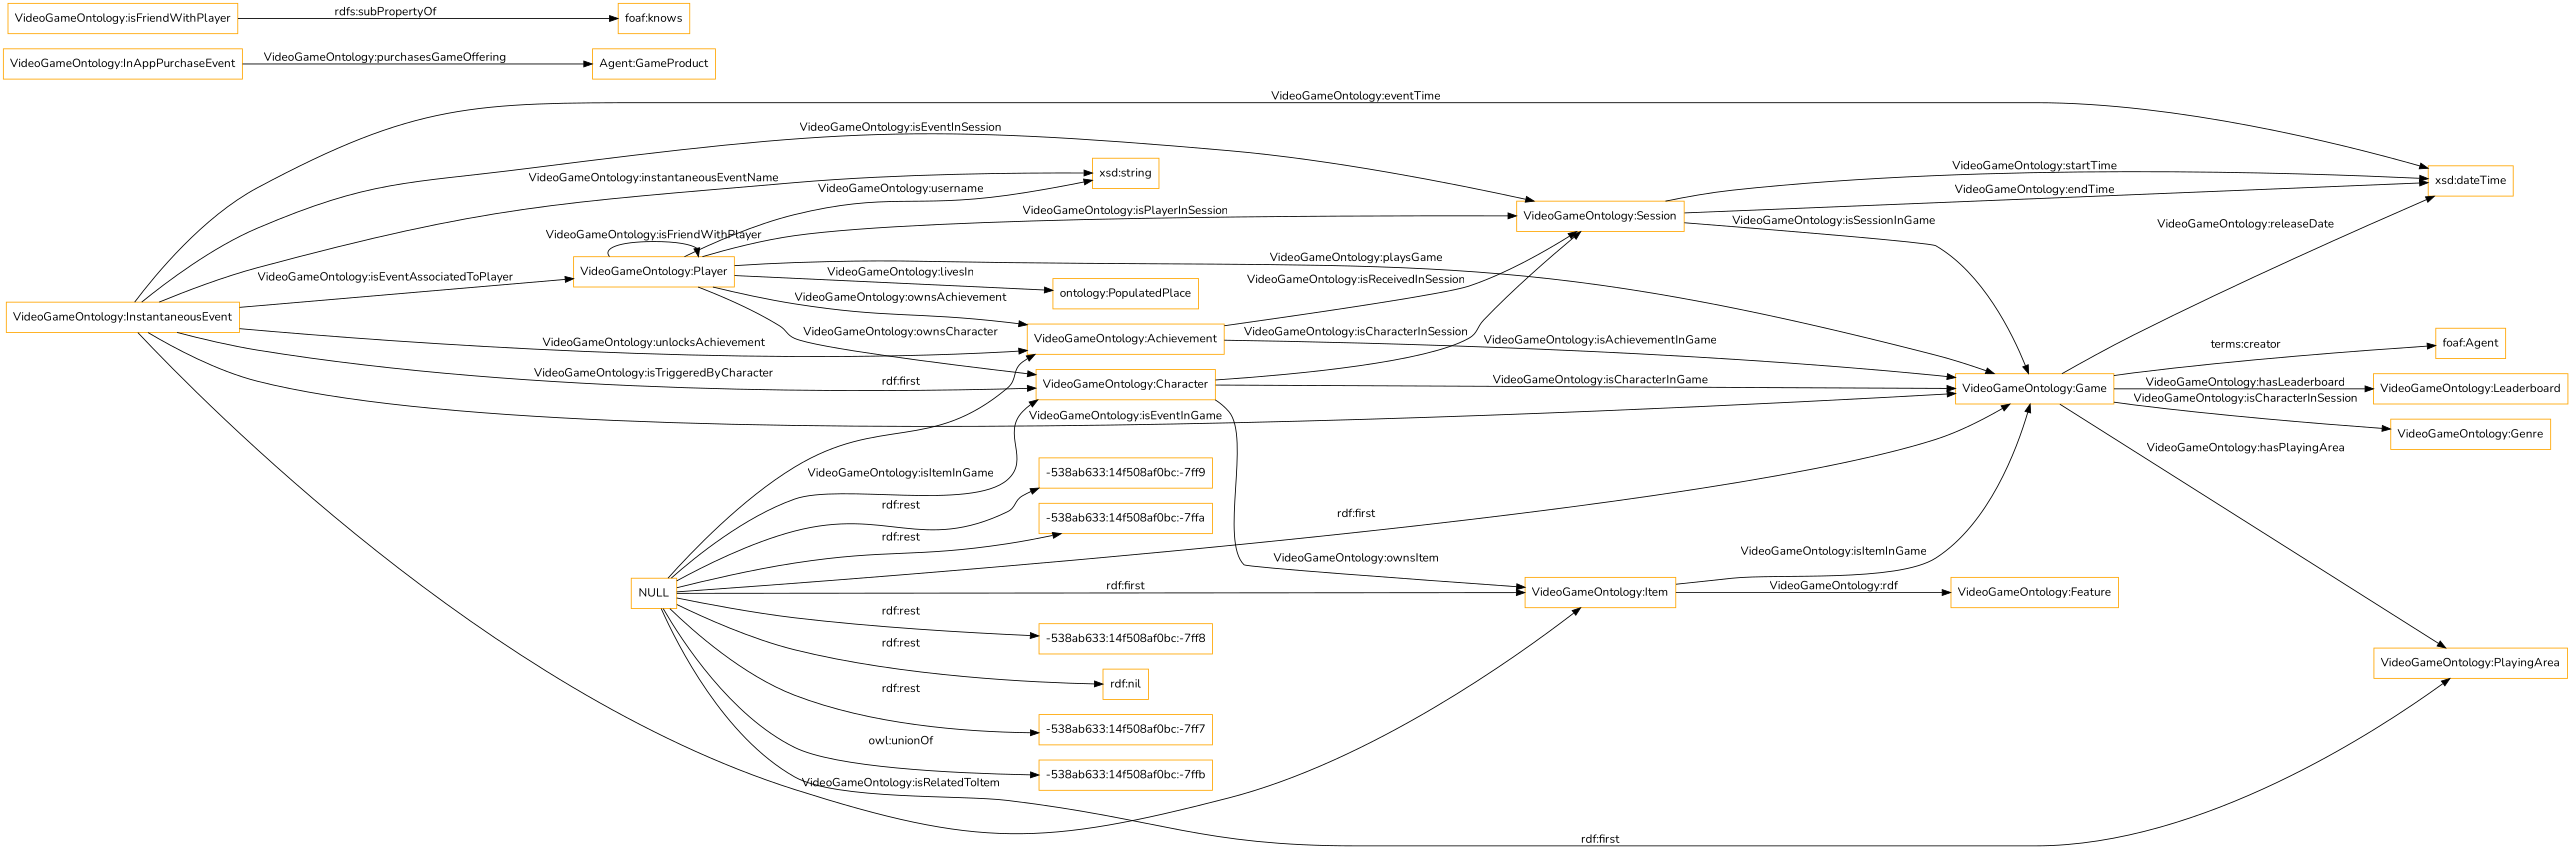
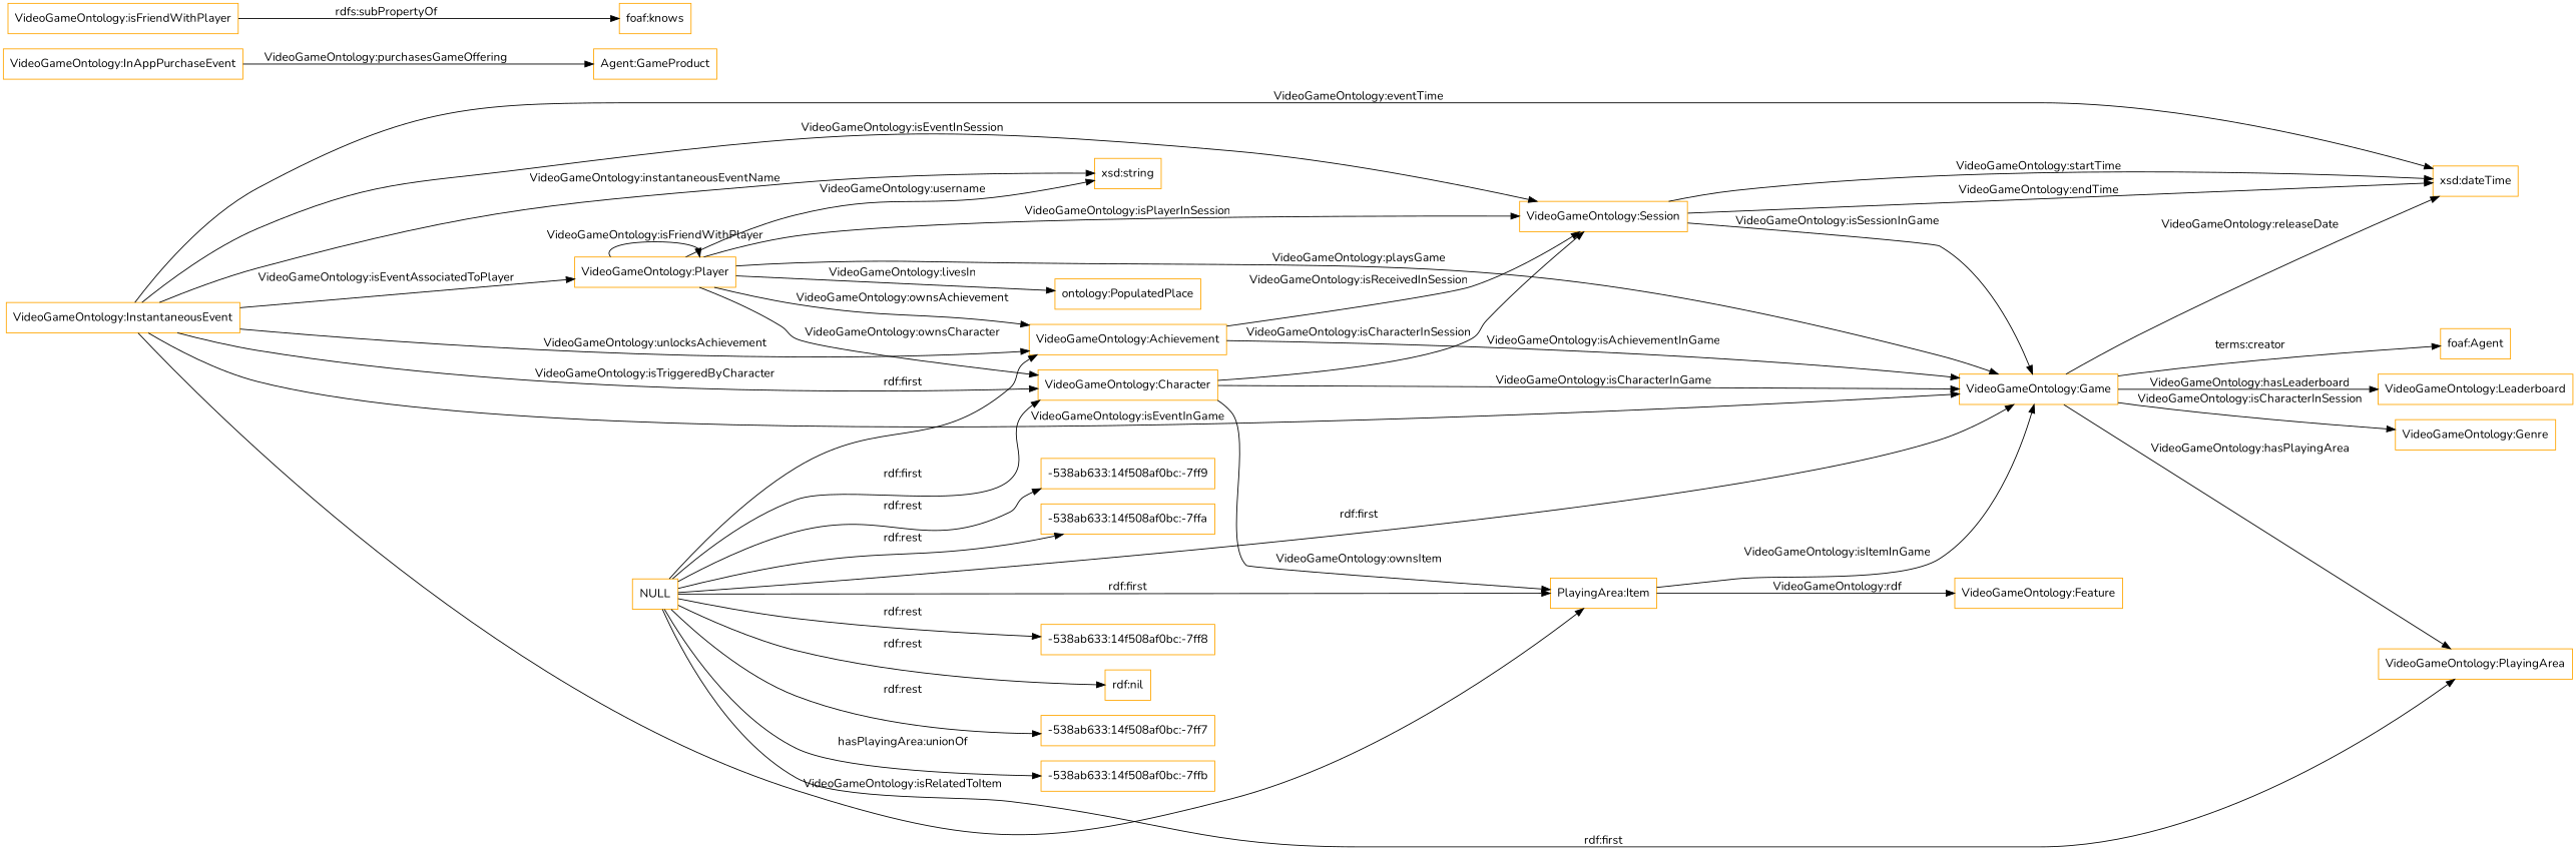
  digraph {
    fontname=Nunito
    rankdir=LR
    node [color=orange fontname=Nunito shape=rectangle]
    edge [fontname=Nunito]
-   "VideoGameOntology:Item"
+   "VideoGameOntology:Item" [label="PlayingArea:Item"]
    "VideoGameOntology:Feature"
    "VideoGameOntology:Game"
    "xsd:dateTime"
    "foaf:Agent"
    "VideoGameOntology:Leaderboard"
    "VideoGameOntology:Genre"
    "VideoGameOntology:PlayingArea"
    "VideoGameOntology:Achievement"
    "VideoGameOntology:Session"
    "VideoGameOntology:Character"
    "VideoGameOntology:Player"
    "ontology:PopulatedPlace"
    "xsd:string"
    "VideoGameOntology:InstantaneousEvent"
    n16 [label="Agent:GameProduct"]
    "VideoGameOntology:InAppPurchaseEvent"
    NULL
    "-538ab633:14f508af0bc:-7ffb"
    "-538ab633:14f508af0bc:-7ff9"
    "-538ab633:14f508af0bc:-7ffa"
    "-538ab633:14f508af0bc:-7ff8"
    "rdf:nil"
    "-538ab633:14f508af0bc:-7ff7"
    "VideoGameOntology:isFriendWithPlayer"
    "foaf:knows"
    "VideoGameOntology:Item" -> "VideoGameOntology:Feature" [label="VideoGameOntology:rdf"]
    "VideoGameOntology:Item" -> "VideoGameOntology:Game" [label="VideoGameOntology:isItemInGame"]
    "VideoGameOntology:Game" -> "xsd:dateTime" [label="VideoGameOntology:releaseDate"]
    "VideoGameOntology:Game" -> "foaf:Agent" [label="terms:creator"]
    "VideoGameOntology:Game" -> "VideoGameOntology:Leaderboard" [label="VideoGameOntology:hasLeaderboard"]
    "VideoGameOntology:Game" -> "VideoGameOntology:Genre" [label="VideoGameOntology:isCharacterInSession"]
    "VideoGameOntology:Game" -> "VideoGameOntology:PlayingArea" [label="VideoGameOntology:hasPlayingArea"]
    "VideoGameOntology:Achievement" -> "VideoGameOntology:Game" [label="VideoGameOntology:isAchievementInGame"]
    "VideoGameOntology:Achievement" -> "VideoGameOntology:Session" [label="VideoGameOntology:isReceivedInSession"]
    "VideoGameOntology:Session" -> "VideoGameOntology:Game" [label="VideoGameOntology:isSessionInGame"]
    "VideoGameOntology:Session" -> "xsd:dateTime" [label="VideoGameOntology:startTime"]
    "VideoGameOntology:Session" -> "xsd:dateTime" [label="VideoGameOntology:endTime"]
    "VideoGameOntology:Character" -> "VideoGameOntology:Item" [label="VideoGameOntology:ownsItem"]
    "VideoGameOntology:Character" -> "VideoGameOntology:Game" [label="VideoGameOntology:isCharacterInGame"]
    "VideoGameOntology:Character" -> "VideoGameOntology:Session" [label="VideoGameOntology:isCharacterInSession"]
    "VideoGameOntology:Player" -> "VideoGameOntology:Game" [label="VideoGameOntology:playsGame"]
    "VideoGameOntology:Player" -> "VideoGameOntology:Achievement" [label="VideoGameOntology:ownsAchievement"]
    "VideoGameOntology:Player" -> "VideoGameOntology:Session" [label="VideoGameOntology:isPlayerInSession"]
    "VideoGameOntology:Player" -> "VideoGameOntology:Character" [label="VideoGameOntology:ownsCharacter"]
    "VideoGameOntology:Player" -> "VideoGameOntology:Player" [label="VideoGameOntology:isFriendWithPlayer"]
    "VideoGameOntology:Player" -> "ontology:PopulatedPlace" [label="VideoGameOntology:livesIn"]
    "VideoGameOntology:Player" -> "xsd:string" [label="VideoGameOntology:username"]
    "VideoGameOntology:InstantaneousEvent" -> "VideoGameOntology:Item" [label="VideoGameOntology:isRelatedToItem"]
    "VideoGameOntology:InstantaneousEvent" -> "VideoGameOntology:Game" [label="VideoGameOntology:isEventInGame"]
    "VideoGameOntology:InstantaneousEvent" -> "xsd:dateTime" [label="VideoGameOntology:eventTime"]
    "VideoGameOntology:InstantaneousEvent" -> "VideoGameOntology:Achievement" [label="VideoGameOntology:unlocksAchievement"]
    "VideoGameOntology:InstantaneousEvent" -> "VideoGameOntology:Session" [label="VideoGameOntology:isEventInSession"]
    "VideoGameOntology:InstantaneousEvent" -> "VideoGameOntology:Character" [label="VideoGameOntology:isTriggeredByCharacter"]
    "VideoGameOntology:InstantaneousEvent" -> "VideoGameOntology:Player" [label="VideoGameOntology:isEventAssociatedToPlayer"]
    "VideoGameOntology:InstantaneousEvent" -> "xsd:string" [label="VideoGameOntology:instantaneousEventName"]
    "VideoGameOntology:InAppPurchaseEvent" -> n16 [label="VideoGameOntology:purchasesGameOffering"]
    NULL -> "VideoGameOntology:Item" [label="rdf:first"]
    NULL -> "VideoGameOntology:Game" [label="rdf:first"]
    NULL -> "VideoGameOntology:PlayingArea" [label="rdf:first"]
    NULL -> "VideoGameOntology:Achievement" [label="rdf:first"]
-   NULL -> "VideoGameOntology:Character" [label="VideoGameOntology:isItemInGame"]
-   NULL -> "-538ab633:14f508af0bc:-7ffb" [label="owl:unionOf"]
+   NULL -> "VideoGameOntology:Character" [label="rdf:first"]
+   NULL -> "-538ab633:14f508af0bc:-7ffb" [label="hasPlayingArea:unionOf"]
    NULL -> "-538ab633:14f508af0bc:-7ff9" [label="rdf:rest"]
    NULL -> "-538ab633:14f508af0bc:-7ffa" [label="rdf:rest"]
    NULL -> "-538ab633:14f508af0bc:-7ff8" [label="rdf:rest"]
    NULL -> "rdf:nil" [label="rdf:rest"]
    NULL -> "-538ab633:14f508af0bc:-7ff7" [label="rdf:rest"]
    "VideoGameOntology:isFriendWithPlayer" -> "foaf:knows" [label="rdfs:subPropertyOf"]
  }
